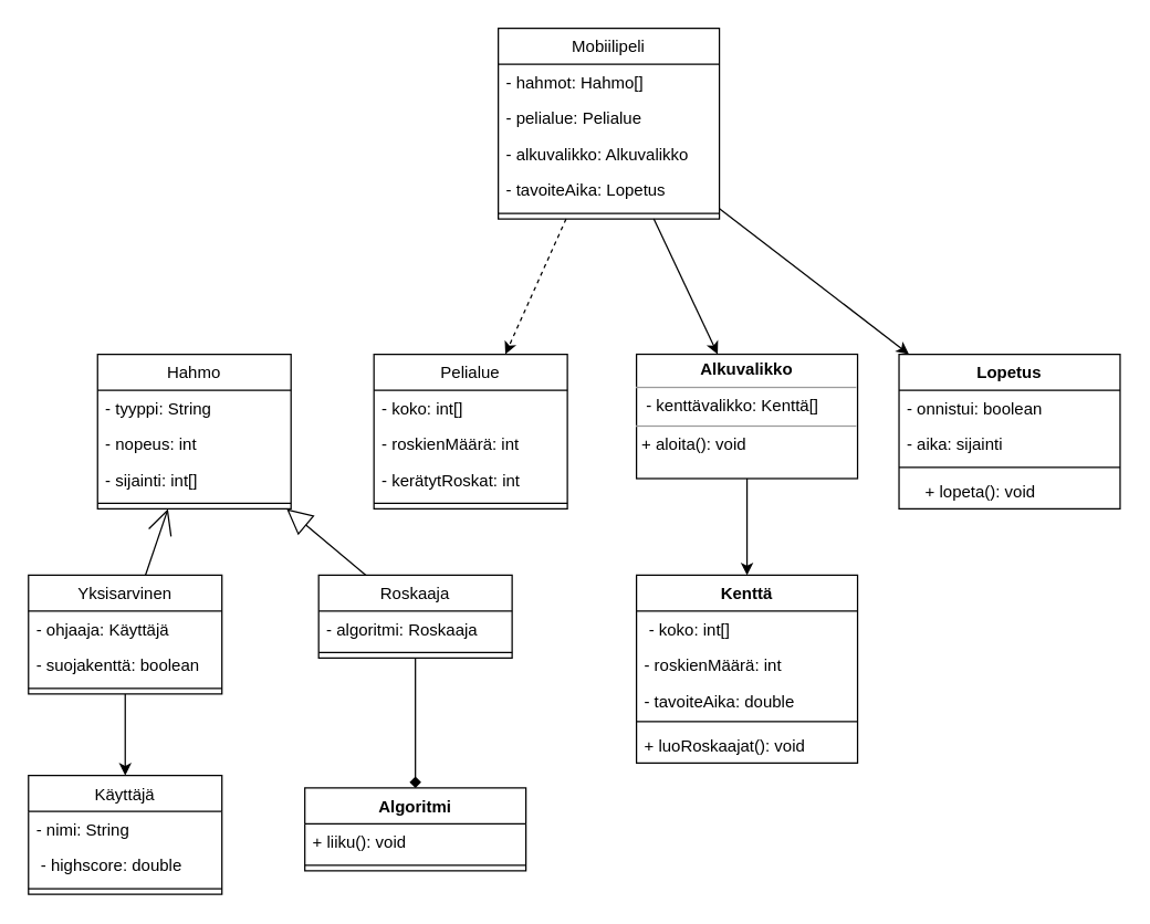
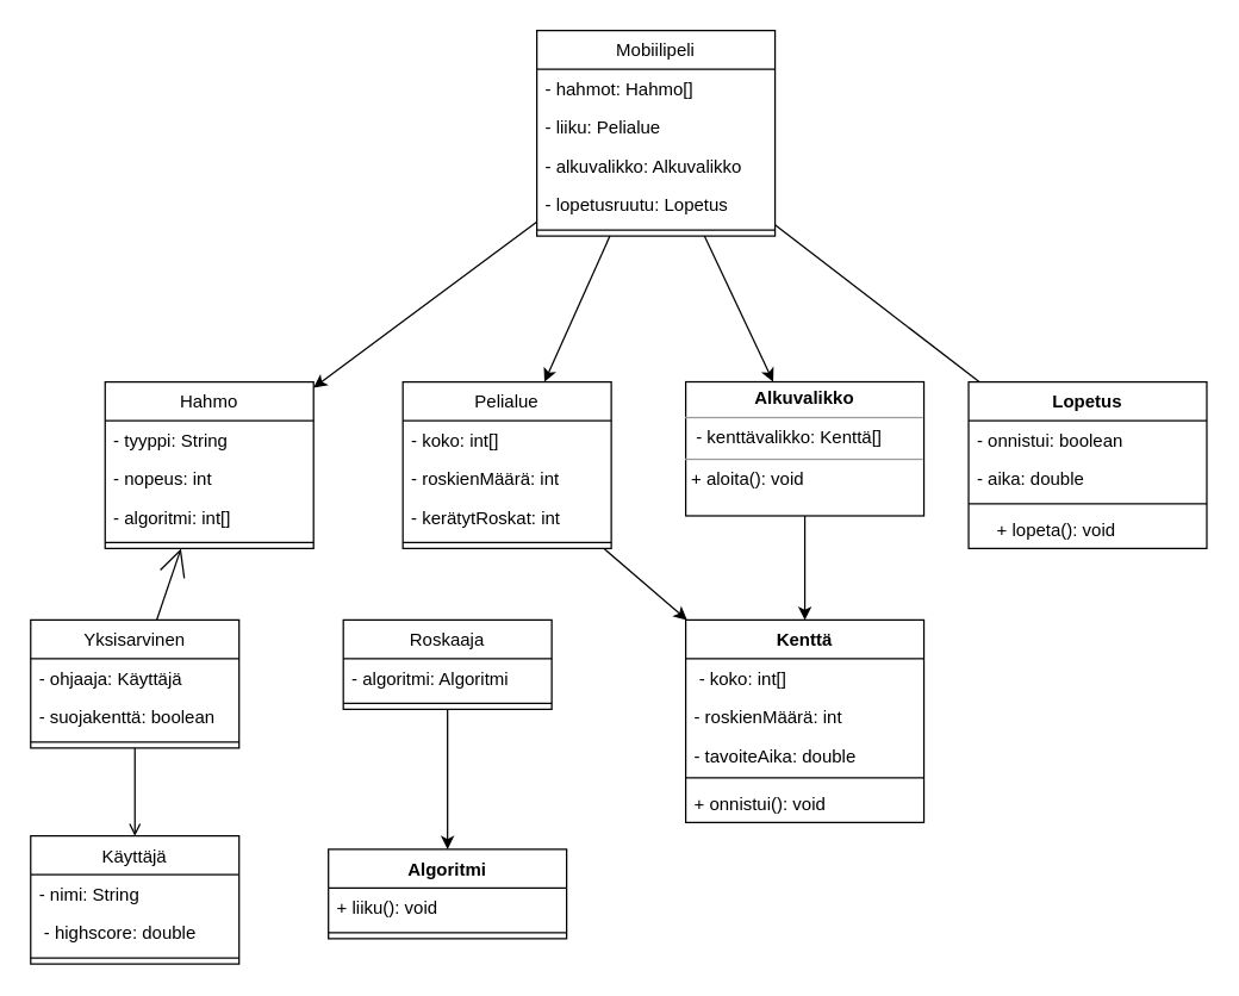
  <mxCell id="0" />
  <mxCell id="1" parent="0" />
  <mxCell id="2" value="Mobiilipeli" style="swimlane;fontStyle=0;childLayout=stackLayout;horizontal=1;startSize=26;fillColor=none;horizontalStack=0;resizeParent=1;resizeParentMax=0;resizeLast=0;collapsible=1;marginBottom=0;" vertex="1" parent="1"><mxGeometry x="360" y="20" width="160" height="138" as="geometry" /></mxCell>
  <mxCell id="3" value="- hahmot: Hahmo[]" style="text;strokeColor=none;fillColor=none;align=left;verticalAlign=top;spacingLeft=4;spacingRight=4;overflow=hidden;rotatable=0;points=[[0,0.5],[1,0.5]];portConstraint=eastwest;" vertex="1" parent="2"><mxGeometry y="26" width="160" height="26" as="geometry" /></mxCell>
- <mxCell id="4" value="- pelialue: Pelialue" style="text;strokeColor=none;fillColor=none;align=left;verticalAlign=top;spacingLeft=4;spacingRight=4;overflow=hidden;rotatable=0;points=[[0,0.5],[1,0.5]];portConstraint=eastwest;" vertex="1" parent="2"><mxGeometry y="52" width="160" height="26" as="geometry" /></mxCell>
+ <mxCell id="4" value="- liiku: Pelialue" style="text;strokeColor=none;fillColor=none;align=left;verticalAlign=top;spacingLeft=4;spacingRight=4;overflow=hidden;rotatable=0;points=[[0,0.5],[1,0.5]];portConstraint=eastwest;" vertex="1" parent="2"><mxGeometry y="52" width="160" height="26" as="geometry" /></mxCell>
  <mxCell id="5" value="- alkuvalikko: Alkuvalikko" style="text;strokeColor=none;fillColor=none;align=left;verticalAlign=top;spacingLeft=4;spacingRight=4;overflow=hidden;rotatable=0;points=[[0,0.5],[1,0.5]];portConstraint=eastwest;" vertex="1" parent="2"><mxGeometry y="78" width="160" height="26" as="geometry" /></mxCell>
- <mxCell id="6" value="- tavoiteAika: Lopetus" style="text;strokeColor=none;fillColor=none;align=left;verticalAlign=top;spacingLeft=4;spacingRight=4;overflow=hidden;rotatable=0;points=[[0,0.5],[1,0.5]];portConstraint=eastwest;" vertex="1" parent="2"><mxGeometry y="104" width="160" height="26" as="geometry" /></mxCell>
+ <mxCell id="6" value="- lopetusruutu: Lopetus" style="text;strokeColor=none;fillColor=none;align=left;verticalAlign=top;spacingLeft=4;spacingRight=4;overflow=hidden;rotatable=0;points=[[0,0.5],[1,0.5]];portConstraint=eastwest;" vertex="1" parent="2"><mxGeometry y="104" width="160" height="26" as="geometry" /></mxCell>
  <mxCell id="7" value="" style="line;strokeWidth=1;fillColor=none;align=left;verticalAlign=middle;spacingTop=-1;spacingLeft=3;spacingRight=3;rotatable=0;labelPosition=right;points=[];portConstraint=eastwest;strokeColor=inherit;" vertex="1" parent="2"><mxGeometry y="130" width="160" height="8" as="geometry" /></mxCell>
  <mxCell id="8" value="Pelialue" style="swimlane;fontStyle=0;childLayout=stackLayout;horizontal=1;startSize=26;fillColor=none;horizontalStack=0;resizeParent=1;resizeParentMax=0;resizeLast=0;collapsible=1;marginBottom=0;" vertex="1" parent="1"><mxGeometry x="270" y="256" width="140" height="112" as="geometry" /></mxCell>
  <mxCell id="9" value="- koko: int[]" style="text;strokeColor=none;fillColor=none;align=left;verticalAlign=top;spacingLeft=4;spacingRight=4;overflow=hidden;rotatable=0;points=[[0,0.5],[1,0.5]];portConstraint=eastwest;" vertex="1" parent="8"><mxGeometry y="26" width="140" height="26" as="geometry" /></mxCell>
  <mxCell id="10" value="- roskienMäärä: int" style="text;strokeColor=none;fillColor=none;align=left;verticalAlign=top;spacingLeft=4;spacingRight=4;overflow=hidden;rotatable=0;points=[[0,0.5],[1,0.5]];portConstraint=eastwest;" vertex="1" parent="8"><mxGeometry y="52" width="140" height="26" as="geometry" /></mxCell>
  <mxCell id="11" value="- kerätytRoskat: int" style="text;strokeColor=none;fillColor=none;align=left;verticalAlign=top;spacingLeft=4;spacingRight=4;overflow=hidden;rotatable=0;points=[[0,0.5],[1,0.5]];portConstraint=eastwest;" vertex="1" parent="8"><mxGeometry y="78" width="140" height="26" as="geometry" /></mxCell>
  <mxCell id="12" value="" style="line;strokeWidth=1;fillColor=none;align=left;verticalAlign=middle;spacingTop=-1;spacingLeft=3;spacingRight=3;rotatable=0;labelPosition=right;points=[];portConstraint=eastwest;strokeColor=inherit;" vertex="1" parent="8"><mxGeometry y="104" width="140" height="8" as="geometry" /></mxCell>
  <mxCell id="13" value="Hahmo" style="swimlane;fontStyle=0;childLayout=stackLayout;horizontal=1;startSize=26;fillColor=none;horizontalStack=0;resizeParent=1;resizeParentMax=0;resizeLast=0;collapsible=1;marginBottom=0;" vertex="1" parent="1"><mxGeometry x="70" y="256" width="140" height="112" as="geometry" /></mxCell>
  <mxCell id="14" value="- tyyppi: String" style="text;strokeColor=none;fillColor=none;align=left;verticalAlign=top;spacingLeft=4;spacingRight=4;overflow=hidden;rotatable=0;points=[[0,0.5],[1,0.5]];portConstraint=eastwest;" vertex="1" parent="13"><mxGeometry y="26" width="140" height="26" as="geometry" /></mxCell>
  <mxCell id="15" value="- nopeus: int" style="text;strokeColor=none;fillColor=none;align=left;verticalAlign=top;spacingLeft=4;spacingRight=4;overflow=hidden;rotatable=0;points=[[0,0.5],[1,0.5]];portConstraint=eastwest;" vertex="1" parent="13"><mxGeometry y="52" width="140" height="26" as="geometry" /></mxCell>
- <mxCell id="16" value="- sijainti: int[]" style="text;strokeColor=none;fillColor=none;align=left;verticalAlign=top;spacingLeft=4;spacingRight=4;overflow=hidden;rotatable=0;points=[[0,0.5],[1,0.5]];portConstraint=eastwest;" vertex="1" parent="13"><mxGeometry y="78" width="140" height="26" as="geometry" /></mxCell>
+ <mxCell id="16" value="- algoritmi: int[]" style="text;strokeColor=none;fillColor=none;align=left;verticalAlign=top;spacingLeft=4;spacingRight=4;overflow=hidden;rotatable=0;points=[[0,0.5],[1,0.5]];portConstraint=eastwest;" vertex="1" parent="13"><mxGeometry y="78" width="140" height="26" as="geometry" /></mxCell>
  <mxCell id="17" value="" style="line;strokeWidth=1;fillColor=none;align=left;verticalAlign=middle;spacingTop=-1;spacingLeft=3;spacingRight=3;rotatable=0;labelPosition=right;points=[];portConstraint=eastwest;strokeColor=inherit;" vertex="1" parent="13"><mxGeometry y="104" width="140" height="8" as="geometry" /></mxCell>
  <mxCell id="18" value="&lt;p style=&quot;margin:0px;margin-top:4px;text-align:center;&quot;&gt;&lt;b&gt;Alkuvalikko&lt;/b&gt;&lt;/p&gt;&lt;hr size=&quot;1&quot;&gt;&lt;p style=&quot;margin:0px;margin-left:4px;&quot;&gt;&amp;nbsp;- kenttävalikko: Kenttä[]&lt;/p&gt;&lt;hr size=&quot;1&quot;&gt;&lt;p style=&quot;margin:0px;margin-left:4px;&quot;&gt;+ aloita(): void&lt;/p&gt;" style="verticalAlign=top;align=left;overflow=fill;fontSize=12;fontFamily=Helvetica;html=1;" vertex="1" parent="1"><mxGeometry x="460" y="256" width="160" height="90" as="geometry" /></mxCell>
  <mxCell id="19" value="Lopetus" style="swimlane;fontStyle=1;align=center;verticalAlign=top;childLayout=stackLayout;horizontal=1;startSize=26;horizontalStack=0;resizeParent=1;resizeParentMax=0;resizeLast=0;collapsible=1;marginBottom=0;" vertex="1" parent="1"><mxGeometry x="650" y="256" width="160" height="112" as="geometry" /></mxCell>
  <mxCell id="20" value="- onnistui: boolean" style="text;strokeColor=none;fillColor=none;align=left;verticalAlign=top;spacingLeft=4;spacingRight=4;overflow=hidden;rotatable=0;points=[[0,0.5],[1,0.5]];portConstraint=eastwest;" vertex="1" parent="19"><mxGeometry y="26" width="160" height="26" as="geometry" /></mxCell>
- <mxCell id="21" value="- aika: sijainti" style="text;strokeColor=none;fillColor=none;align=left;verticalAlign=top;spacingLeft=4;spacingRight=4;overflow=hidden;rotatable=0;points=[[0,0.5],[1,0.5]];portConstraint=eastwest;" vertex="1" parent="19"><mxGeometry y="52" width="160" height="26" as="geometry" /></mxCell>
+ <mxCell id="21" value="- aika: double" style="text;strokeColor=none;fillColor=none;align=left;verticalAlign=top;spacingLeft=4;spacingRight=4;overflow=hidden;rotatable=0;points=[[0,0.5],[1,0.5]];portConstraint=eastwest;" vertex="1" parent="19"><mxGeometry y="52" width="160" height="26" as="geometry" /></mxCell>
  <mxCell id="22" value="" style="line;strokeWidth=1;fillColor=none;align=left;verticalAlign=middle;spacingTop=-1;spacingLeft=3;spacingRight=3;rotatable=0;labelPosition=right;points=[];portConstraint=eastwest;strokeColor=inherit;" vertex="1" parent="19"><mxGeometry y="78" width="160" height="8" as="geometry" /></mxCell>
  <mxCell id="23" value="    + lopeta(): void" style="text;strokeColor=none;fillColor=none;align=left;verticalAlign=top;spacingLeft=4;spacingRight=4;overflow=hidden;rotatable=0;points=[[0,0.5],[1,0.5]];portConstraint=eastwest;" vertex="1" parent="19"><mxGeometry y="86" width="160" height="26" as="geometry" /></mxCell>
  <mxCell id="24" value="Kenttä" style="swimlane;fontStyle=1;align=center;verticalAlign=top;childLayout=stackLayout;horizontal=1;startSize=26;horizontalStack=0;resizeParent=1;resizeParentMax=0;resizeLast=0;collapsible=1;marginBottom=0;" vertex="1" parent="1"><mxGeometry x="460" y="416" width="160" height="136" as="geometry" /></mxCell>
  <mxCell id="25" value=" - koko: int[]" style="text;strokeColor=none;fillColor=none;align=left;verticalAlign=top;spacingLeft=4;spacingRight=4;overflow=hidden;rotatable=0;points=[[0,0.5],[1,0.5]];portConstraint=eastwest;" vertex="1" parent="24"><mxGeometry y="26" width="160" height="26" as="geometry" /></mxCell>
  <mxCell id="26" value="- roskienMäärä: int" style="text;strokeColor=none;fillColor=none;align=left;verticalAlign=top;spacingLeft=4;spacingRight=4;overflow=hidden;rotatable=0;points=[[0,0.5],[1,0.5]];portConstraint=eastwest;" vertex="1" parent="24"><mxGeometry y="52" width="160" height="26" as="geometry" /></mxCell>
  <mxCell id="27" value="- tavoiteAika: double" style="text;strokeColor=none;fillColor=none;align=left;verticalAlign=top;spacingLeft=4;spacingRight=4;overflow=hidden;rotatable=0;points=[[0,0.5],[1,0.5]];portConstraint=eastwest;" vertex="1" parent="24"><mxGeometry y="78" width="160" height="24" as="geometry" /></mxCell>
  <mxCell id="28" value="" style="line;strokeWidth=1;fillColor=none;align=left;verticalAlign=middle;spacingTop=-1;spacingLeft=3;spacingRight=3;rotatable=0;labelPosition=right;points=[];portConstraint=eastwest;strokeColor=inherit;" vertex="1" parent="24"><mxGeometry y="102" width="160" height="8" as="geometry" /></mxCell>
- <mxCell id="29" value="+ luoRoskaajat(): void" style="text;strokeColor=none;fillColor=none;align=left;verticalAlign=top;spacingLeft=4;spacingRight=4;overflow=hidden;rotatable=0;points=[[0,0.5],[1,0.5]];portConstraint=eastwest;" vertex="1" parent="24"><mxGeometry y="110" width="160" height="26" as="geometry" /></mxCell>
+ <mxCell id="29" value="+ onnistui(): void" style="text;strokeColor=none;fillColor=none;align=left;verticalAlign=top;spacingLeft=4;spacingRight=4;overflow=hidden;rotatable=0;points=[[0,0.5],[1,0.5]];portConstraint=eastwest;" vertex="1" parent="24"><mxGeometry y="110" width="160" height="26" as="geometry" /></mxCell>
  <mxCell id="30" value="Roskaaja" style="swimlane;fontStyle=0;childLayout=stackLayout;horizontal=1;startSize=26;fillColor=none;horizontalStack=0;resizeParent=1;resizeParentMax=0;resizeLast=0;collapsible=1;marginBottom=0;" vertex="1" parent="1"><mxGeometry x="230" y="416" width="140" height="60" as="geometry" /></mxCell>
- <mxCell id="31" value="- algoritmi: Roskaaja" style="text;strokeColor=none;fillColor=none;align=left;verticalAlign=top;spacingLeft=4;spacingRight=4;overflow=hidden;rotatable=0;points=[[0,0.5],[1,0.5]];portConstraint=eastwest;" vertex="1" parent="30"><mxGeometry y="26" width="140" height="26" as="geometry" /></mxCell>
+ <mxCell id="31" value="- algoritmi: Algoritmi" style="text;strokeColor=none;fillColor=none;align=left;verticalAlign=top;spacingLeft=4;spacingRight=4;overflow=hidden;rotatable=0;points=[[0,0.5],[1,0.5]];portConstraint=eastwest;" vertex="1" parent="30"><mxGeometry y="26" width="140" height="26" as="geometry" /></mxCell>
  <mxCell id="32" value="" style="line;strokeWidth=1;fillColor=none;align=left;verticalAlign=middle;spacingTop=-1;spacingLeft=3;spacingRight=3;rotatable=0;labelPosition=right;points=[];portConstraint=eastwest;strokeColor=inherit;" vertex="1" parent="30"><mxGeometry y="52" width="140" height="8" as="geometry" /></mxCell>
  <mxCell id="33" value="Yksisarvinen" style="swimlane;fontStyle=0;childLayout=stackLayout;horizontal=1;startSize=26;fillColor=none;horizontalStack=0;resizeParent=1;resizeParentMax=0;resizeLast=0;collapsible=1;marginBottom=0;" vertex="1" parent="1"><mxGeometry x="20" y="416" width="140" height="86" as="geometry" /></mxCell>
  <mxCell id="34" value="- ohjaaja: Käyttäjä" style="text;strokeColor=none;fillColor=none;align=left;verticalAlign=top;spacingLeft=4;spacingRight=4;overflow=hidden;rotatable=0;points=[[0,0.5],[1,0.5]];portConstraint=eastwest;" vertex="1" parent="33"><mxGeometry y="26" width="140" height="26" as="geometry" /></mxCell>
  <mxCell id="35" value="- suojakenttä: boolean" style="text;strokeColor=none;fillColor=none;align=left;verticalAlign=top;spacingLeft=4;spacingRight=4;overflow=hidden;rotatable=0;points=[[0,0.5],[1,0.5]];portConstraint=eastwest;" vertex="1" parent="33"><mxGeometry y="52" width="140" height="26" as="geometry" /></mxCell>
  <mxCell id="36" value="" style="line;strokeWidth=1;fillColor=none;align=left;verticalAlign=middle;spacingTop=-1;spacingLeft=3;spacingRight=3;rotatable=0;labelPosition=right;points=[];portConstraint=eastwest;strokeColor=inherit;" vertex="1" parent="33"><mxGeometry y="78" width="140" height="8" as="geometry" /></mxCell>
  <mxCell id="37" value="Algoritmi" style="swimlane;fontStyle=1;align=center;verticalAlign=top;childLayout=stackLayout;horizontal=1;startSize=26;horizontalStack=0;resizeParent=1;resizeParentMax=0;resizeLast=0;collapsible=1;marginBottom=0;" vertex="1" parent="1"><mxGeometry x="220" y="570" width="160" height="60" as="geometry" /></mxCell>
  <mxCell id="38" value="+ liiku(): void" style="text;strokeColor=none;fillColor=none;align=left;verticalAlign=top;spacingLeft=4;spacingRight=4;overflow=hidden;rotatable=0;points=[[0,0.5],[1,0.5]];portConstraint=eastwest;" vertex="1" parent="37"><mxGeometry y="26" width="160" height="26" as="geometry" /></mxCell>
  <mxCell id="39" value="" style="line;strokeWidth=1;fillColor=none;align=left;verticalAlign=middle;spacingTop=-1;spacingLeft=3;spacingRight=3;rotatable=0;labelPosition=right;points=[];portConstraint=eastwest;strokeColor=inherit;" vertex="1" parent="37"><mxGeometry y="52" width="160" height="8" as="geometry" /></mxCell>
  <mxCell id="40" value="Käyttäjä" style="swimlane;fontStyle=0;childLayout=stackLayout;horizontal=1;startSize=26;fillColor=none;horizontalStack=0;resizeParent=1;resizeParentMax=0;resizeLast=0;collapsible=1;marginBottom=0;" vertex="1" parent="1"><mxGeometry x="20" y="561" width="140" height="86" as="geometry" /></mxCell>
  <mxCell id="41" value="- nimi: String" style="text;strokeColor=none;fillColor=none;align=left;verticalAlign=top;spacingLeft=4;spacingRight=4;overflow=hidden;rotatable=0;points=[[0,0.5],[1,0.5]];portConstraint=eastwest;" vertex="1" parent="40"><mxGeometry y="26" width="140" height="26" as="geometry" /></mxCell>
  <mxCell id="42" value=" - highscore: double" style="text;strokeColor=none;fillColor=none;align=left;verticalAlign=top;spacingLeft=4;spacingRight=4;overflow=hidden;rotatable=0;points=[[0,0.5],[1,0.5]];portConstraint=eastwest;" vertex="1" parent="40"><mxGeometry y="52" width="140" height="26" as="geometry" /></mxCell>
  <mxCell id="43" value="" style="line;strokeWidth=1;fillColor=none;align=left;verticalAlign=middle;spacingTop=-1;spacingLeft=3;spacingRight=3;rotatable=0;labelPosition=right;points=[];portConstraint=eastwest;strokeColor=inherit;" vertex="1" parent="40"><mxGeometry y="78" width="140" height="8" as="geometry" /></mxCell>
- <mxCell id="44" value="" style="endArrow=classic;html=1;rounded=0;dashed=1;" edge="1" parent="1" source="2" target="8"><mxGeometry width="50" height="50" relative="1" as="geometry"><mxPoint x="370" y="390" as="sourcePoint" /><mxPoint x="420" y="340" as="targetPoint" /></mxGeometry></mxCell>
+ <mxCell id="44" value="" style="endArrow=classic;html=1;rounded=0;" edge="1" parent="1" source="2" target="8"><mxGeometry width="50" height="50" relative="1" as="geometry"><mxPoint x="370" y="390" as="sourcePoint" /><mxPoint x="420" y="340" as="targetPoint" /></mxGeometry></mxCell>
  <mxCell id="45" value="" style="endArrow=classic;html=1;rounded=0;" edge="1" parent="1" source="2" target="18"><mxGeometry width="50" height="50" relative="1" as="geometry"><mxPoint x="380" y="400" as="sourcePoint" /><mxPoint x="430" y="350" as="targetPoint" /></mxGeometry></mxCell>
- <mxCell id="46" value="" style="endArrow=classic;html=1;rounded=0;" edge="1" parent="1" source="2" target="19"><mxGeometry width="50" height="50" relative="1" as="geometry"><mxPoint x="390" y="410" as="sourcePoint" /><mxPoint x="440" y="360" as="targetPoint" /></mxGeometry></mxCell>
+ <mxCell id="46" value="" style="endArrow=none;html=1;rounded=0;" edge="1" parent="1" source="2" target="19"><mxGeometry width="50" height="50" relative="1" as="geometry"><mxPoint x="390" y="410" as="sourcePoint" /><mxPoint x="440" y="360" as="targetPoint" /></mxGeometry></mxCell>
+ <mxCell id="47" value="" style="endArrow=classic;html=1;rounded=0;" edge="1" parent="1" source="2" target="13"><mxGeometry width="50" height="50" relative="1" as="geometry"><mxPoint x="400" y="420" as="sourcePoint" /><mxPoint x="450" y="370" as="targetPoint" /></mxGeometry></mxCell>
+ <mxCell id="48" value="" style="endArrow=classic;html=1;rounded=0;" edge="1" parent="1" source="8" target="24"><mxGeometry width="50" height="50" relative="1" as="geometry"><mxPoint x="410" y="430" as="sourcePoint" /><mxPoint x="460" y="380" as="targetPoint" /></mxGeometry></mxCell>
  <mxCell id="49" value="" style="endArrow=classic;html=1;rounded=0;" edge="1" parent="1" source="18" target="24"><mxGeometry width="50" height="50" relative="1" as="geometry"><mxPoint x="420" y="440" as="sourcePoint" /><mxPoint x="470" y="390" as="targetPoint" /></mxGeometry></mxCell>
- <mxCell id="50" value="" style="endArrow=block;endSize=16;endFill=0;html=1;rounded=0;" edge="1" parent="1" source="30" target="13"><mxGeometry width="160" relative="1" as="geometry"><mxPoint x="310" y="360" as="sourcePoint" /><mxPoint x="470" y="360" as="targetPoint" /></mxGeometry></mxCell>
  <mxCell id="51" value="" style="endArrow=open;endSize=16;endFill=0;html=1;rounded=0;" edge="1" parent="1" source="33" target="13"><mxGeometry width="160" relative="1" as="geometry"><mxPoint x="258" y="426" as="sourcePoint" /><mxPoint x="202" y="370" as="targetPoint" /></mxGeometry></mxCell>
- <mxCell id="52" value="" style="endArrow=classic;html=1;rounded=0;" edge="1" parent="1" source="33" target="40"><mxGeometry width="50" height="50" relative="1" as="geometry"><mxPoint x="420.852" y="160" as="sourcePoint" /><mxPoint x="373.318" y="266" as="targetPoint" /></mxGeometry></mxCell>
- <mxCell id="53" value="" style="endArrow=diamond;html=1;rounded=0;" edge="1" parent="1" source="30" target="37"><mxGeometry width="50" height="50" relative="1" as="geometry"><mxPoint x="430.852" y="170" as="sourcePoint" /><mxPoint x="383.318" y="276" as="targetPoint" /></mxGeometry></mxCell>
+ <mxCell id="52" value="" style="endArrow=open;html=1;rounded=0;" edge="1" parent="1" source="33" target="40"><mxGeometry width="50" height="50" relative="1" as="geometry"><mxPoint x="420.852" y="160" as="sourcePoint" /><mxPoint x="373.318" y="266" as="targetPoint" /></mxGeometry></mxCell>
+ <mxCell id="53" value="" style="endArrow=classic;html=1;rounded=0;" edge="1" parent="1" source="30" target="37"><mxGeometry width="50" height="50" relative="1" as="geometry"><mxPoint x="430.852" y="170" as="sourcePoint" /><mxPoint x="383.318" y="276" as="targetPoint" /></mxGeometry></mxCell>
